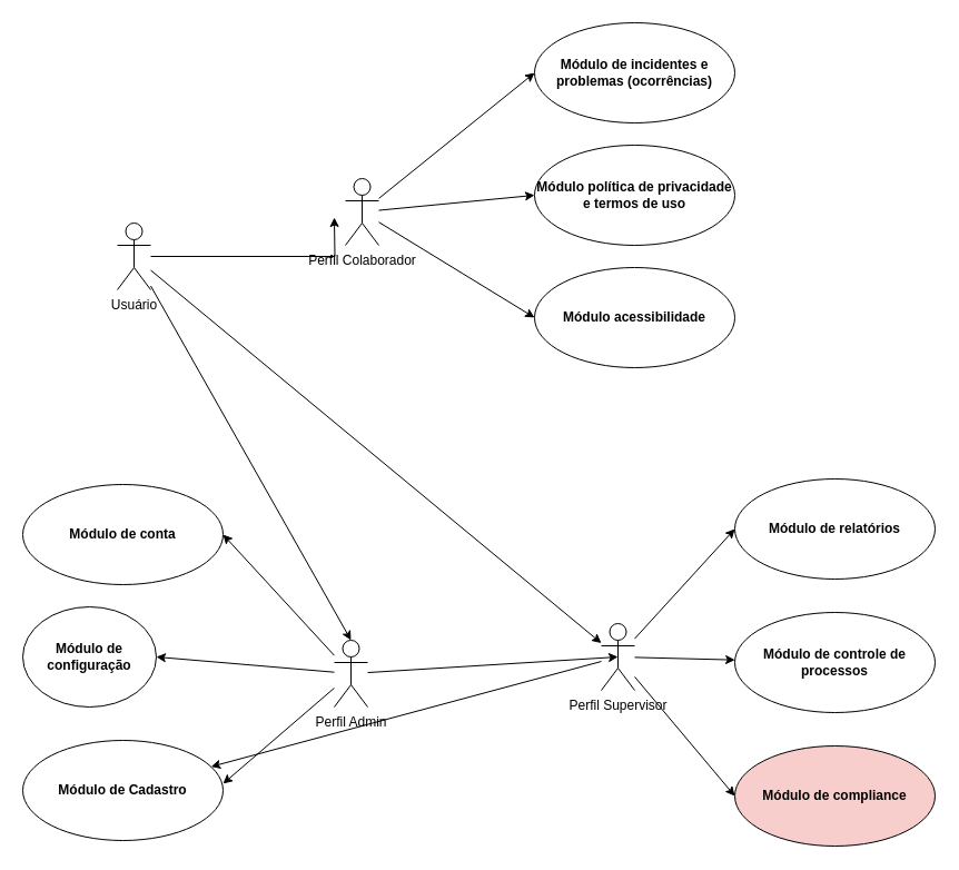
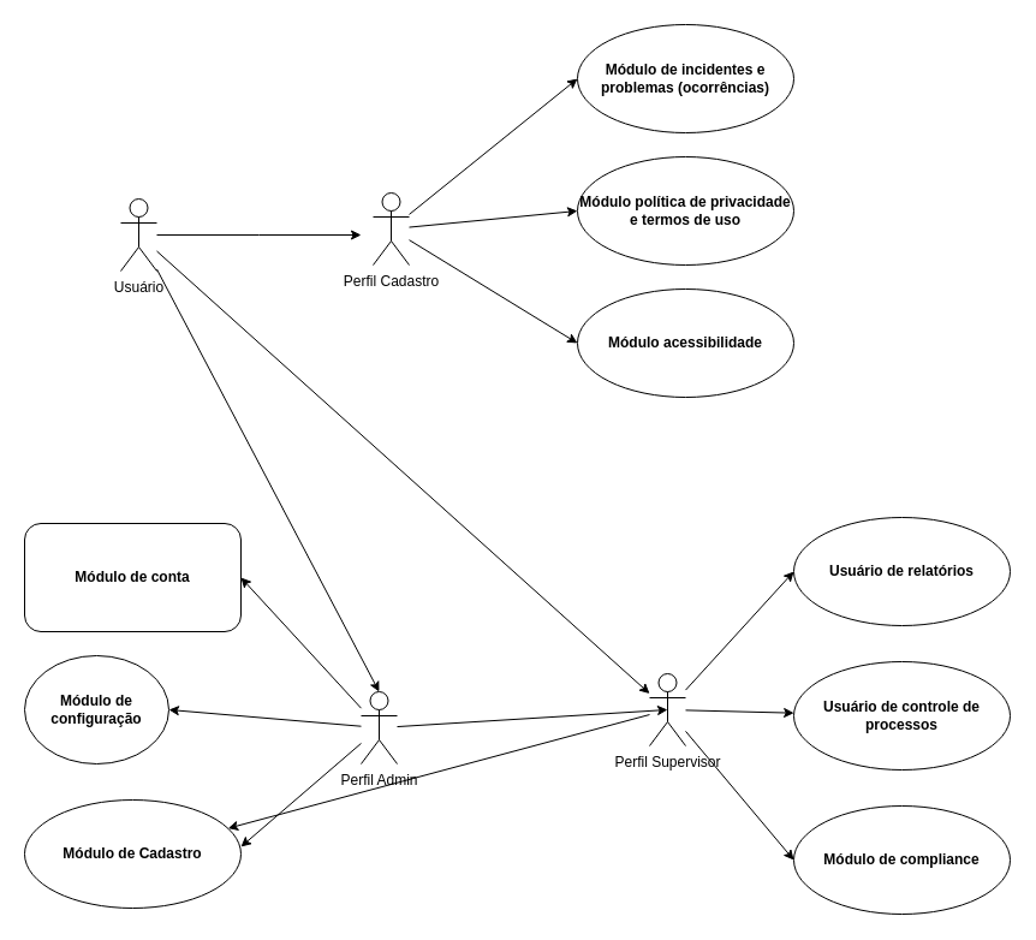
  <mxCell id="0" />
  <mxCell id="1" parent="0" />
  <mxCell id="2" style="edgeStyle=orthogonalEdgeStyle;rounded=0;orthogonalLoop=1;jettySize=auto;html=1;" edge="1" parent="1" source="5"><mxGeometry relative="1" as="geometry"><mxPoint x="300" y="195" as="targetPoint" /></mxGeometry></mxCell>
  <mxCell id="3" style="rounded=0;orthogonalLoop=1;jettySize=auto;html=1;" edge="1" parent="1" source="5" target="15"><mxGeometry relative="1" as="geometry" /></mxCell>
  <mxCell id="4" style="rounded=0;orthogonalLoop=1;jettySize=auto;html=1;entryX=0.5;entryY=0;entryDx=0;entryDy=0;entryPerimeter=0;" edge="1" parent="1" source="5" target="10"><mxGeometry relative="1" as="geometry" /></mxCell>
- <mxCell id="5" value="Usuário" style="shape=umlActor;verticalLabelPosition=bottom;verticalAlign=top;html=1;outlineConnect=0;" vertex="1" parent="1"><mxGeometry x="105" y="200" width="30" height="60" as="geometry" /></mxCell>
+ <mxCell id="5" value="Usuário" style="shape=umlActor;verticalLabelPosition=bottom;verticalAlign=top;html=1;outlineConnect=0;" vertex="1" parent="1"><mxGeometry x="100" y="165" width="30" height="60" as="geometry" /></mxCell>
  <mxCell id="6" style="rounded=0;orthogonalLoop=1;jettySize=auto;html=1;entryX=1;entryY=0.5;entryDx=0;entryDy=0;" edge="1" parent="1" source="10" target="24"><mxGeometry relative="1" as="geometry" /></mxCell>
  <mxCell id="7" style="rounded=0;orthogonalLoop=1;jettySize=auto;html=1;entryX=1;entryY=0.5;entryDx=0;entryDy=0;" edge="1" parent="1" source="10" target="23"><mxGeometry relative="1" as="geometry" /></mxCell>
  <mxCell id="8" style="rounded=0;orthogonalLoop=1;jettySize=auto;html=1;entryX=1;entryY=0.433;entryDx=0;entryDy=0;entryPerimeter=0;" edge="1" parent="1" source="10" target="28"><mxGeometry relative="1" as="geometry" /></mxCell>
  <mxCell id="9" style="rounded=0;orthogonalLoop=1;jettySize=auto;html=1;entryX=0.5;entryY=0.5;entryDx=0;entryDy=0;entryPerimeter=0;" edge="1" parent="1" source="10" target="15"><mxGeometry relative="1" as="geometry" /></mxCell>
  <mxCell id="10" value="Perfil Admin" style="shape=umlActor;verticalLabelPosition=bottom;verticalAlign=top;html=1;outlineConnect=0;" vertex="1" parent="1"><mxGeometry x="300" y="575" width="30" height="60" as="geometry" /></mxCell>
  <mxCell id="11" style="rounded=0;orthogonalLoop=1;jettySize=auto;html=1;entryX=0;entryY=0.5;entryDx=0;entryDy=0;" edge="1" parent="1" source="15" target="27"><mxGeometry relative="1" as="geometry" /></mxCell>
  <mxCell id="12" style="rounded=0;orthogonalLoop=1;jettySize=auto;html=1;" edge="1" parent="1" source="15" target="21"><mxGeometry relative="1" as="geometry" /></mxCell>
  <mxCell id="13" style="rounded=0;orthogonalLoop=1;jettySize=auto;html=1;entryX=0;entryY=0.5;entryDx=0;entryDy=0;" edge="1" parent="1" source="15" target="22"><mxGeometry relative="1" as="geometry" /></mxCell>
  <mxCell id="14" style="rounded=0;orthogonalLoop=1;jettySize=auto;html=1;" edge="1" parent="1" source="15" target="28"><mxGeometry relative="1" as="geometry"><mxPoint x="330" y="270" as="targetPoint" /></mxGeometry></mxCell>
  <mxCell id="15" value="Perfil Supervisor" style="shape=umlActor;verticalLabelPosition=bottom;verticalAlign=top;html=1;outlineConnect=0;" vertex="1" parent="1"><mxGeometry x="540" y="560" width="30" height="60" as="geometry" /></mxCell>
  <mxCell id="16" style="rounded=0;orthogonalLoop=1;jettySize=auto;html=1;entryX=0;entryY=0.5;entryDx=0;entryDy=0;" edge="1" parent="1" source="19" target="20"><mxGeometry relative="1" as="geometry" /></mxCell>
  <mxCell id="17" style="rounded=0;orthogonalLoop=1;jettySize=auto;html=1;entryX=0;entryY=0.5;entryDx=0;entryDy=0;" edge="1" parent="1" source="19" target="25"><mxGeometry relative="1" as="geometry" /></mxCell>
  <mxCell id="18" style="rounded=0;orthogonalLoop=1;jettySize=auto;html=1;entryX=0;entryY=0.5;entryDx=0;entryDy=0;" edge="1" parent="1" source="19" target="26"><mxGeometry relative="1" as="geometry" /></mxCell>
- <mxCell id="19" value="Perfil Colaborador" style="shape=umlActor;verticalLabelPosition=bottom;verticalAlign=top;html=1;outlineConnect=0;" vertex="1" parent="1"><mxGeometry x="310" y="160" width="30" height="60" as="geometry" /></mxCell>
+ <mxCell id="19" value="Perfil Cadastro" style="shape=umlActor;verticalLabelPosition=bottom;verticalAlign=top;html=1;outlineConnect=0;" vertex="1" parent="1"><mxGeometry x="310" y="160" width="30" height="60" as="geometry" /></mxCell>
  <mxCell id="20" value="&lt;b&gt;Módulo de incidentes e problemas (ocorrências)&lt;/b&gt;" style="ellipse;whiteSpace=wrap;html=1;" vertex="1" parent="1"><mxGeometry x="480" y="20" width="180" height="90" as="geometry" /></mxCell>
- <mxCell id="21" value="&lt;b&gt;Módulo de controle de processos&lt;/b&gt;" style="ellipse;whiteSpace=wrap;html=1;" vertex="1" parent="1"><mxGeometry x="660" y="550" width="180" height="90" as="geometry" /></mxCell>
- <mxCell id="22" value="&lt;b&gt;Módulo de compliance&lt;/b&gt;" style="ellipse;whiteSpace=wrap;html=1;fillColor=#f8cecc;" vertex="1" parent="1"><mxGeometry x="660" y="670" width="180" height="90" as="geometry" /></mxCell>
+ <mxCell id="21" value="&lt;b&gt;Usuário de controle de processos&lt;/b&gt;" style="ellipse;whiteSpace=wrap;html=1;" vertex="1" parent="1"><mxGeometry x="660" y="550" width="180" height="90" as="geometry" /></mxCell>
+ <mxCell id="22" value="&lt;b&gt;Módulo de compliance&lt;/b&gt;" style="ellipse;whiteSpace=wrap;html=1;" vertex="1" parent="1"><mxGeometry x="660" y="670" width="180" height="90" as="geometry" /></mxCell>
  <mxCell id="23" value="&lt;b&gt;Módulo de configuração&lt;/b&gt;" style="ellipse;whiteSpace=wrap;html=1;" vertex="1" parent="1"><mxGeometry x="20" y="545" width="120" height="90" as="geometry" /></mxCell>
- <mxCell id="24" value="&lt;b&gt;Módulo de conta&lt;/b&gt;" style="ellipse;whiteSpace=wrap;html=1;" vertex="1" parent="1"><mxGeometry x="20" y="435" width="180" height="90" as="geometry" /></mxCell>
+ <mxCell id="24" value="&lt;b&gt;Módulo de conta&lt;/b&gt;" style="whiteSpace=wrap;html=1;rounded=1;" vertex="1" parent="1"><mxGeometry x="20" y="435" width="180" height="90" as="geometry" /></mxCell>
  <mxCell id="25" value="&lt;b&gt;Módulo política de privacidade e termos de uso&lt;/b&gt;" style="ellipse;whiteSpace=wrap;html=1;" vertex="1" parent="1"><mxGeometry x="480" y="130" width="180" height="90" as="geometry" /></mxCell>
  <mxCell id="26" value="&lt;b&gt;Módulo acessibilidade&lt;/b&gt;" style="ellipse;whiteSpace=wrap;html=1;" vertex="1" parent="1"><mxGeometry x="480" y="240" width="180" height="90" as="geometry" /></mxCell>
- <mxCell id="27" value="&lt;b&gt;Módulo de relatórios&lt;/b&gt;" style="ellipse;whiteSpace=wrap;html=1;" vertex="1" parent="1"><mxGeometry x="660" y="430" width="180" height="90" as="geometry" /></mxCell>
+ <mxCell id="27" value="&lt;b&gt;Usuário de relatórios&lt;/b&gt;" style="ellipse;whiteSpace=wrap;html=1;" vertex="1" parent="1"><mxGeometry x="660" y="430" width="180" height="90" as="geometry" /></mxCell>
  <mxCell id="28" value="&lt;b&gt;Módulo de Cadastro&lt;/b&gt;" style="ellipse;whiteSpace=wrap;html=1;" vertex="1" parent="1"><mxGeometry x="20" y="665" width="180" height="90" as="geometry" /></mxCell>
